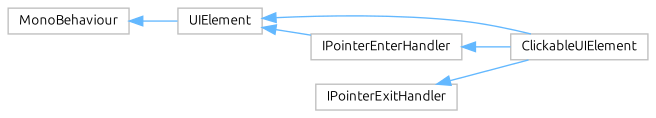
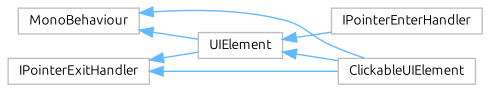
  digraph {
    fontname=Ubuntu
    rankdir=LR
    node [color=grey75 fillcolor=white fontname=Ubuntu fontsize=10 shape=box style=filled]
    edge [color=steelblue1 dir=back fontname=Ubuntu fontsize=10 labelfontname=Helvetica labelfontsize=10 style=solid]
    n1 [height=0.2 label=ClickableUIElement width=0.4]
    n2 [height=0.2 label=UIElement width=0.4]
    n3 [height=0.2 label=IPointerEnterHandler width=0.4]
    n4 [height=0.2 label=MonoBehaviour width=0.4]
    n5 [height=0.2 label=IPointerExitHandler width=0.4]
    n2 -> n1
    n2 -> n3
-   n3 -> n1
+   n4 -> n1
    n4 -> n2
    n5 -> n1
+   n5 -> n2
  }
